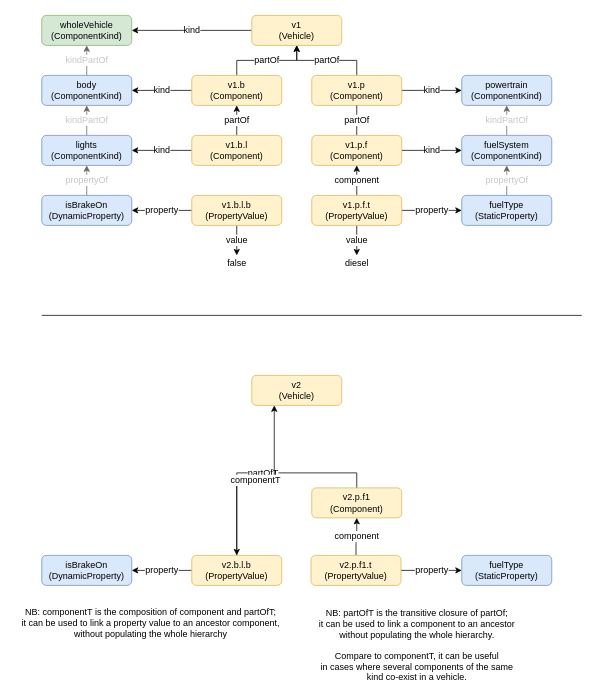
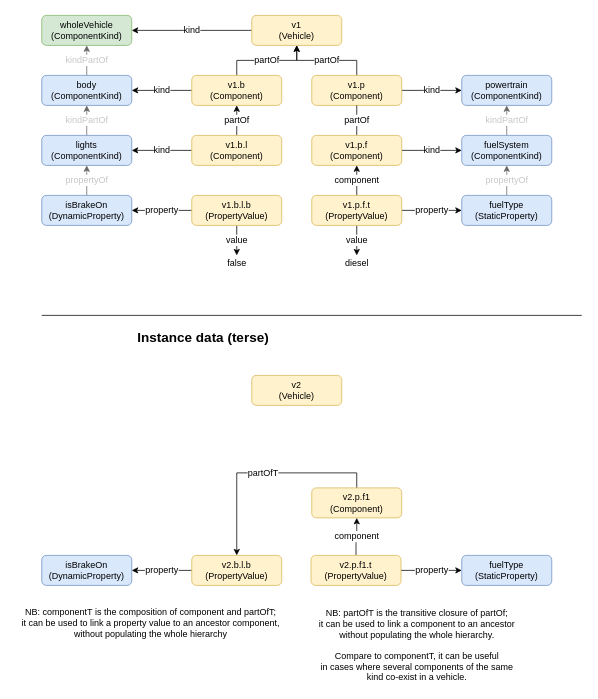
  <mxCell id="0" />
  <mxCell id="1" parent="0" />
  <mxCell id="2" value="" style="endArrow=none;html=1;rounded=0;fontSize=18;startSize=6;endSize=12;" edge="1" parent="1"><mxGeometry width="50" height="50" relative="1" as="geometry"><mxPoint x="55" y="420" as="sourcePoint" /><mxPoint x="775" y="420" as="targetPoint" /></mxGeometry></mxCell>
+ <mxCell id="3" value="&lt;font style=&quot;font-size: 18px;&quot;&gt;&lt;b&gt;Instance data (terse)&lt;br&gt;&lt;/b&gt;&lt;/font&gt;" style="text;html=1;align=center;verticalAlign=middle;resizable=0;points=[];autosize=1;strokeColor=none;fillColor=none;" vertex="1" parent="1"><mxGeometry x="175" y="440" width="190" height="20" as="geometry" /></mxCell>
  <mxCell id="4" value="kind" style="edgeStyle=orthogonalEdgeStyle;rounded=0;orthogonalLoop=1;jettySize=auto;html=1;exitX=0;exitY=0.5;exitDx=0;exitDy=0;entryX=1;entryY=0.5;entryDx=0;entryDy=0;fontSize=12;endArrow=classic;endFill=1;startSize=6;endSize=6;" edge="1" parent="1" source="5" target="25"><mxGeometry relative="1" as="geometry" /></mxCell>
  <mxCell id="5" value="v1&lt;br&gt;(Vehicle)" style="rounded=1;whiteSpace=wrap;html=1;fillColor=#fff2cc;strokeColor=#d6b656;" vertex="1" parent="1"><mxGeometry x="335" y="20" width="120" height="40" as="geometry" /></mxCell>
  <mxCell id="6" value="partOf" style="edgeStyle=orthogonalEdgeStyle;rounded=0;orthogonalLoop=1;jettySize=auto;html=1;exitX=0.5;exitY=0;exitDx=0;exitDy=0;entryX=0.5;entryY=1;entryDx=0;entryDy=0;fontSize=12;endArrow=classic;endFill=1;startSize=6;endSize=6;" edge="1" parent="1" source="8" target="5"><mxGeometry relative="1" as="geometry" /></mxCell>
  <mxCell id="7" value="kind" style="edgeStyle=orthogonalEdgeStyle;rounded=0;orthogonalLoop=1;jettySize=auto;html=1;exitX=0;exitY=0.5;exitDx=0;exitDy=0;entryX=1;entryY=0.5;entryDx=0;entryDy=0;fontSize=12;endArrow=classic;endFill=1;startSize=6;endSize=6;" edge="1" parent="1" source="8" target="27"><mxGeometry relative="1" as="geometry" /></mxCell>
  <mxCell id="8" value="v1.b&lt;br&gt;(Component)" style="rounded=1;whiteSpace=wrap;html=1;fillColor=#fff2cc;strokeColor=#d6b656;" vertex="1" parent="1"><mxGeometry x="255" y="100" width="120" height="40" as="geometry" /></mxCell>
  <mxCell id="9" value="partOf" style="edgeStyle=orthogonalEdgeStyle;rounded=0;orthogonalLoop=1;jettySize=auto;html=1;exitX=0.5;exitY=0;exitDx=0;exitDy=0;entryX=0.5;entryY=1;entryDx=0;entryDy=0;fontSize=12;endArrow=classic;endFill=1;startSize=6;endSize=6;" edge="1" parent="1" source="11" target="5"><mxGeometry relative="1" as="geometry" /></mxCell>
  <mxCell id="10" value="kind" style="edgeStyle=orthogonalEdgeStyle;rounded=0;orthogonalLoop=1;jettySize=auto;html=1;exitX=1;exitY=0.5;exitDx=0;exitDy=0;fontSize=12;endArrow=classic;endFill=1;startSize=6;endSize=6;" edge="1" parent="1" source="11" target="32"><mxGeometry relative="1" as="geometry" /></mxCell>
  <mxCell id="11" value="&lt;div&gt;v1.p&lt;/div&gt;&lt;div&gt;(Component)&lt;br&gt;&lt;/div&gt;" style="rounded=1;whiteSpace=wrap;html=1;fillColor=#fff2cc;strokeColor=#d6b656;" vertex="1" parent="1"><mxGeometry x="415" y="100" width="120" height="40" as="geometry" /></mxCell>
  <mxCell id="12" value="partOf" style="edgeStyle=orthogonalEdgeStyle;rounded=0;orthogonalLoop=1;jettySize=auto;html=1;exitX=0.5;exitY=0;exitDx=0;exitDy=0;entryX=0.5;entryY=1;entryDx=0;entryDy=0;fontSize=12;endArrow=classic;endFill=1;startSize=6;endSize=6;" edge="1" parent="1" source="14" target="8"><mxGeometry relative="1" as="geometry" /></mxCell>
  <mxCell id="13" value="kind" style="edgeStyle=orthogonalEdgeStyle;rounded=0;orthogonalLoop=1;jettySize=auto;html=1;exitX=0;exitY=0.5;exitDx=0;exitDy=0;entryX=1;entryY=0.5;entryDx=0;entryDy=0;fontSize=12;endArrow=classic;endFill=1;startSize=6;endSize=6;" edge="1" parent="1" source="14" target="29"><mxGeometry relative="1" as="geometry" /></mxCell>
  <mxCell id="14" value="&lt;div&gt;v1.b.l&lt;/div&gt;&lt;div&gt;(Component)&lt;br&gt;&lt;/div&gt;" style="rounded=1;whiteSpace=wrap;html=1;fillColor=#fff2cc;strokeColor=#d6b656;" vertex="1" parent="1"><mxGeometry x="255" y="180" width="120" height="40" as="geometry" /></mxCell>
  <mxCell id="15" value="partOf" style="edgeStyle=orthogonalEdgeStyle;rounded=0;orthogonalLoop=1;jettySize=auto;html=1;exitX=0.5;exitY=0;exitDx=0;exitDy=0;entryX=0.5;entryY=1;entryDx=0;entryDy=0;fontSize=12;endArrow=none;endFill=1;startSize=6;endSize=6;" edge="1" parent="1" source="17" target="11"><mxGeometry relative="1" as="geometry" /></mxCell>
  <mxCell id="16" value="kind" style="edgeStyle=orthogonalEdgeStyle;rounded=0;orthogonalLoop=1;jettySize=auto;html=1;exitX=1;exitY=0.5;exitDx=0;exitDy=0;entryX=0;entryY=0.5;entryDx=0;entryDy=0;fontSize=12;endArrow=classic;endFill=1;startSize=6;endSize=6;" edge="1" parent="1" source="17" target="34"><mxGeometry relative="1" as="geometry" /></mxCell>
  <mxCell id="17" value="v1.p.f&lt;br&gt;(Component)" style="rounded=1;whiteSpace=wrap;html=1;fillColor=#fff2cc;strokeColor=#d6b656;" vertex="1" parent="1"><mxGeometry x="415" y="180" width="120" height="40" as="geometry" /></mxCell>
  <mxCell id="18" value="property" style="edgeStyle=orthogonalEdgeStyle;rounded=0;orthogonalLoop=1;jettySize=auto;html=1;exitX=0;exitY=0.5;exitDx=0;exitDy=0;entryX=1;entryY=0.5;entryDx=0;entryDy=0;fontSize=12;endArrow=classic;endFill=1;startSize=6;endSize=6;" edge="1" parent="1" source="20" target="31"><mxGeometry relative="1" as="geometry" /></mxCell>
  <mxCell id="19" value="value" style="rounded=0;orthogonalLoop=1;jettySize=auto;html=1;exitX=0.5;exitY=1;exitDx=0;exitDy=0;fontSize=12;fontColor=#000000;endArrow=classic;endFill=1;startSize=6;endSize=6;" edge="1" parent="1" source="20"><mxGeometry relative="1" as="geometry"><mxPoint x="315" y="340" as="targetPoint" /></mxGeometry></mxCell>
  <mxCell id="20" value="&lt;div&gt;v1.b.l.b&lt;/div&gt;&lt;div&gt;(PropertyValue)&lt;br&gt;&lt;/div&gt;" style="rounded=1;whiteSpace=wrap;html=1;fillColor=#fff2cc;strokeColor=#d6b656;" vertex="1" parent="1"><mxGeometry x="255" y="260" width="120" height="40" as="geometry" /></mxCell>
  <mxCell id="21" value="component" style="edgeStyle=orthogonalEdgeStyle;rounded=0;orthogonalLoop=1;jettySize=auto;html=1;exitX=0.5;exitY=0;exitDx=0;exitDy=0;entryX=0.5;entryY=1;entryDx=0;entryDy=0;fontSize=12;endArrow=classic;endFill=1;startSize=6;endSize=6;" edge="1" parent="1" source="24" target="17"><mxGeometry relative="1" as="geometry" /></mxCell>
  <mxCell id="22" value="property" style="edgeStyle=orthogonalEdgeStyle;rounded=0;orthogonalLoop=1;jettySize=auto;html=1;exitX=1;exitY=0.5;exitDx=0;exitDy=0;entryX=0;entryY=0.5;entryDx=0;entryDy=0;fontSize=12;endArrow=classic;endFill=1;startSize=6;endSize=6;" edge="1" parent="1" source="24" target="36"><mxGeometry relative="1" as="geometry" /></mxCell>
  <mxCell id="23" value="value" style="edgeStyle=orthogonalEdgeStyle;rounded=0;orthogonalLoop=1;jettySize=auto;html=1;exitX=0.5;exitY=1;exitDx=0;exitDy=0;fontSize=12;fontColor=#000000;endArrow=classic;endFill=1;startSize=6;endSize=6;" edge="1" parent="1" source="24"><mxGeometry relative="1" as="geometry"><mxPoint x="475" y="340" as="targetPoint" /></mxGeometry></mxCell>
  <mxCell id="24" value="&lt;div&gt;v1.p.f.t&lt;/div&gt;&lt;div&gt;(PropertyValue)&lt;br&gt;&lt;/div&gt;" style="rounded=1;whiteSpace=wrap;html=1;fillColor=#fff2cc;strokeColor=#d6b656;" vertex="1" parent="1"><mxGeometry x="415" y="260" width="120" height="40" as="geometry" /></mxCell>
  <mxCell id="25" value="&lt;div&gt;wholeVehicle&lt;/div&gt;&lt;div&gt;(ComponentKind)&lt;br&gt;&lt;/div&gt;" style="rounded=1;whiteSpace=wrap;html=1;fillColor=#d5e8d4;strokeColor=#82b366;" vertex="1" parent="1"><mxGeometry x="55" y="20" width="120" height="40" as="geometry" /></mxCell>
  <mxCell id="26" value="kindPartOf" style="edgeStyle=orthogonalEdgeStyle;rounded=0;orthogonalLoop=1;jettySize=auto;html=1;exitX=0.5;exitY=0;exitDx=0;exitDy=0;entryX=0.5;entryY=1;entryDx=0;entryDy=0;fontSize=12;endArrow=classic;endFill=1;startSize=6;endSize=6;fillColor=#f5f5f5;strokeColor=#666666;fontColor=#C7C7C7;" edge="1" parent="1" source="27" target="25"><mxGeometry relative="1" as="geometry" /></mxCell>
  <mxCell id="27" value="&lt;div&gt;body&lt;/div&gt;&lt;div&gt;(ComponentKind)&lt;br&gt;&lt;/div&gt;" style="rounded=1;whiteSpace=wrap;html=1;fillColor=#dae8fc;strokeColor=#6c8ebf;" vertex="1" parent="1"><mxGeometry x="55" y="100" width="120" height="40" as="geometry" /></mxCell>
  <mxCell id="28" value="kindPartOf" style="edgeStyle=orthogonalEdgeStyle;rounded=0;orthogonalLoop=1;jettySize=auto;html=1;exitX=0.5;exitY=0;exitDx=0;exitDy=0;entryX=0.5;entryY=1;entryDx=0;entryDy=0;fontSize=12;endArrow=classic;endFill=1;startSize=6;endSize=6;fontColor=#C7C7C7;fillColor=#f5f5f5;strokeColor=#666666;" edge="1" parent="1" source="29" target="27"><mxGeometry relative="1" as="geometry" /></mxCell>
  <mxCell id="29" value="&lt;div&gt;lights&lt;/div&gt;&lt;div&gt;(ComponentKind)&lt;br&gt;&lt;/div&gt;" style="rounded=1;whiteSpace=wrap;html=1;fillColor=#dae8fc;strokeColor=#6c8ebf;" vertex="1" parent="1"><mxGeometry x="55" y="180" width="120" height="40" as="geometry" /></mxCell>
  <mxCell id="30" value="propertyOf" style="edgeStyle=orthogonalEdgeStyle;rounded=0;orthogonalLoop=1;jettySize=auto;html=1;exitX=0.5;exitY=0;exitDx=0;exitDy=0;entryX=0.5;entryY=1;entryDx=0;entryDy=0;fontSize=12;endArrow=classic;endFill=1;startSize=6;endSize=6;fontColor=#C7C7C7;fillColor=#f5f5f5;strokeColor=#666666;" edge="1" parent="1" source="31" target="29"><mxGeometry relative="1" as="geometry" /></mxCell>
  <mxCell id="31" value="&lt;div&gt;isBrakeOn&lt;/div&gt;&lt;div&gt;(DynamicProperty)&lt;br&gt;&lt;/div&gt;" style="rounded=1;whiteSpace=wrap;html=1;fillColor=#dae8fc;strokeColor=#6c8ebf;" vertex="1" parent="1"><mxGeometry x="55" y="260" width="120" height="40" as="geometry" /></mxCell>
  <mxCell id="32" value="&lt;div&gt;powertrain&lt;/div&gt;&lt;div&gt;(ComponentKind)&lt;br&gt;&lt;/div&gt;" style="rounded=1;whiteSpace=wrap;html=1;fillColor=#dae8fc;strokeColor=#6c8ebf;" vertex="1" parent="1"><mxGeometry x="615" y="100" width="120" height="40" as="geometry" /></mxCell>
  <mxCell id="33" value="kindPartOf" style="edgeStyle=orthogonalEdgeStyle;rounded=0;orthogonalLoop=1;jettySize=auto;html=1;exitX=0.5;exitY=0;exitDx=0;exitDy=0;entryX=0.5;entryY=1;entryDx=0;entryDy=0;fontSize=12;fontColor=#C7C7C7;endArrow=classic;endFill=1;startSize=6;endSize=6;fillColor=#f5f5f5;strokeColor=#666666;" edge="1" parent="1" source="34" target="32"><mxGeometry relative="1" as="geometry" /></mxCell>
  <mxCell id="34" value="&lt;div&gt;fuelSystem&lt;/div&gt;&lt;div&gt;(ComponentKind)&lt;br&gt;&lt;/div&gt;" style="rounded=1;whiteSpace=wrap;html=1;fillColor=#dae8fc;strokeColor=#6c8ebf;" vertex="1" parent="1"><mxGeometry x="615" y="180" width="120" height="40" as="geometry" /></mxCell>
  <mxCell id="35" value="propertyOf" style="edgeStyle=orthogonalEdgeStyle;rounded=0;orthogonalLoop=1;jettySize=auto;html=1;exitX=0.5;exitY=0;exitDx=0;exitDy=0;entryX=0.5;entryY=1;entryDx=0;entryDy=0;fontSize=12;fontColor=#C7C7C7;endArrow=classic;endFill=1;startSize=6;endSize=6;fillColor=#f5f5f5;strokeColor=#666666;" edge="1" parent="1" source="36" target="34"><mxGeometry relative="1" as="geometry" /></mxCell>
  <mxCell id="36" value="fuelType&lt;br&gt;(StaticProperty)" style="rounded=1;whiteSpace=wrap;html=1;fillColor=#dae8fc;strokeColor=#6c8ebf;" vertex="1" parent="1"><mxGeometry x="615" y="260" width="120" height="40" as="geometry" /></mxCell>
  <mxCell id="37" value="false" style="text;html=1;align=center;verticalAlign=middle;resizable=0;points=[];autosize=1;strokeColor=none;fillColor=none;fontSize=12;fontColor=#000000;" vertex="1" parent="1"><mxGeometry x="295" y="340" width="40" height="20" as="geometry" /></mxCell>
  <mxCell id="38" value="&lt;div&gt;diesel&lt;/div&gt;" style="text;html=1;align=center;verticalAlign=middle;resizable=0;points=[];autosize=1;strokeColor=none;fillColor=none;fontSize=12;fontColor=#000000;" vertex="1" parent="1"><mxGeometry x="450" y="340" width="50" height="20" as="geometry" /></mxCell>
  <mxCell id="39" value="v2&lt;br&gt;(Vehicle)" style="rounded=1;whiteSpace=wrap;html=1;fillColor=#fff2cc;strokeColor=#d6b656;" vertex="1" parent="1"><mxGeometry x="335" y="500" width="120" height="40" as="geometry" /></mxCell>
  <mxCell id="40" value="partOfT" style="edgeStyle=orthogonalEdgeStyle;rounded=0;orthogonalLoop=1;jettySize=auto;html=1;exitX=0.5;exitY=0;exitDx=0;exitDy=0;fontSize=12;fontColor=#000000;endArrow=classic;endFill=1;startSize=6;endSize=6;" edge="1" parent="1" source="41" target="44"><mxGeometry relative="1" as="geometry" /></mxCell>
  <mxCell id="41" value="&lt;div&gt;v2.p.f1&lt;/div&gt;&lt;div&gt;(Component)&lt;br&gt;&lt;/div&gt;" style="rounded=1;whiteSpace=wrap;html=1;fillColor=#fff2cc;strokeColor=#d6b656;" vertex="1" parent="1"><mxGeometry x="415" y="650" width="120" height="40" as="geometry" /></mxCell>
  <mxCell id="42" value="property" style="edgeStyle=orthogonalEdgeStyle;rounded=0;orthogonalLoop=1;jettySize=auto;html=1;exitX=0;exitY=0.5;exitDx=0;exitDy=0;entryX=1;entryY=0.5;entryDx=0;entryDy=0;fontSize=12;endArrow=classic;endFill=1;startSize=6;endSize=6;" edge="1" parent="1" source="44" target="48"><mxGeometry relative="1" as="geometry" /></mxCell>
- <mxCell id="43" value="componentT" style="edgeStyle=orthogonalEdgeStyle;rounded=0;orthogonalLoop=1;jettySize=auto;html=1;exitX=0.5;exitY=0;exitDx=0;exitDy=0;entryX=0.25;entryY=1;entryDx=0;entryDy=0;fontSize=12;fontColor=#000000;endArrow=classic;endFill=1;startSize=6;endSize=6;" edge="1" parent="1" source="44" target="39"><mxGeometry relative="1" as="geometry" /></mxCell>
  <mxCell id="44" value="&lt;div&gt;v2.b.l.b&lt;/div&gt;&lt;div&gt;(PropertyValue)&lt;br&gt;&lt;/div&gt;" style="rounded=1;whiteSpace=wrap;html=1;fillColor=#fff2cc;strokeColor=#d6b656;" vertex="1" parent="1"><mxGeometry x="255" y="740" width="120" height="40" as="geometry" /></mxCell>
  <mxCell id="45" value="property" style="edgeStyle=orthogonalEdgeStyle;rounded=0;orthogonalLoop=1;jettySize=auto;html=1;exitX=1;exitY=0.5;exitDx=0;exitDy=0;entryX=0;entryY=0.5;entryDx=0;entryDy=0;fontSize=12;endArrow=classic;endFill=1;startSize=6;endSize=6;" edge="1" parent="1" source="47" target="49"><mxGeometry relative="1" as="geometry" /></mxCell>
  <mxCell id="46" value="component" style="edgeStyle=orthogonalEdgeStyle;rounded=0;orthogonalLoop=1;jettySize=auto;html=1;exitX=0.5;exitY=0;exitDx=0;exitDy=0;entryX=0.5;entryY=1;entryDx=0;entryDy=0;fontSize=12;fontColor=#000000;endArrow=classic;endFill=1;startSize=6;endSize=6;" edge="1" parent="1" source="47" target="41"><mxGeometry relative="1" as="geometry" /></mxCell>
  <mxCell id="47" value="&lt;div&gt;v2.p.f1.t&lt;/div&gt;&lt;div&gt;(PropertyValue)&lt;br&gt;&lt;/div&gt;" style="rounded=1;whiteSpace=wrap;html=1;fillColor=#fff2cc;strokeColor=#d6b656;" vertex="1" parent="1"><mxGeometry x="414" y="740" width="120" height="40" as="geometry" /></mxCell>
  <mxCell id="48" value="&lt;div&gt;isBrakeOn&lt;/div&gt;&lt;div&gt;(DynamicProperty)&lt;br&gt;&lt;/div&gt;" style="rounded=1;whiteSpace=wrap;html=1;fillColor=#dae8fc;strokeColor=#6c8ebf;" vertex="1" parent="1"><mxGeometry x="55" y="740" width="120" height="40" as="geometry" /></mxCell>
  <mxCell id="49" value="fuelType&lt;br&gt;(StaticProperty)" style="rounded=1;whiteSpace=wrap;html=1;fillColor=#dae8fc;strokeColor=#6c8ebf;" vertex="1" parent="1"><mxGeometry x="615" y="740" width="120" height="40" as="geometry" /></mxCell>
  <mxCell id="50" value="NB: partOfT is the transitive closure of partOf;&lt;br&gt;it can be used to link a component to an ancestor&lt;br&gt;without populating the whole hierarchy.&lt;br&gt;&lt;div&gt;&lt;br&gt;&lt;/div&gt;&lt;div&gt;Compare to componentT, it can be useful&lt;br&gt;in cases where several components of the same&lt;br&gt;kind co-exist in a vehicle.&lt;br&gt;&lt;/div&gt;" style="text;html=1;align=center;verticalAlign=middle;resizable=0;points=[];autosize=1;strokeColor=none;fillColor=none;fontSize=12;fontColor=#000000;" vertex="1" parent="1"><mxGeometry x="415" y="810" width="280" height="100" as="geometry" /></mxCell>
  <mxCell id="51" value="NB: componentT is the composition of component and partOfT;&lt;br&gt;it can be used to link a property value to an ancestor component,&lt;br&gt;without populating the whole hierarchy" style="text;html=1;align=center;verticalAlign=middle;resizable=0;points=[];autosize=1;strokeColor=none;fillColor=none;fontSize=12;fontColor=#000000;" vertex="1" parent="1"><mxGeometry x="20" y="805" width="360" height="50" as="geometry" /></mxCell>
